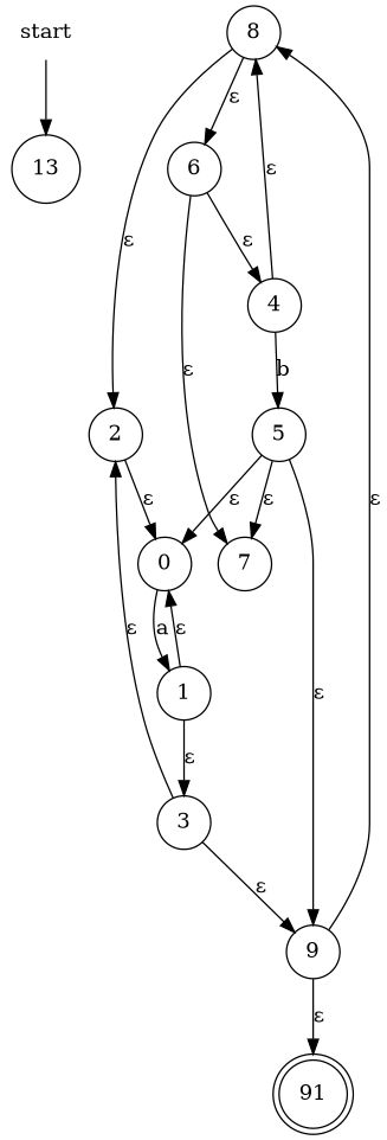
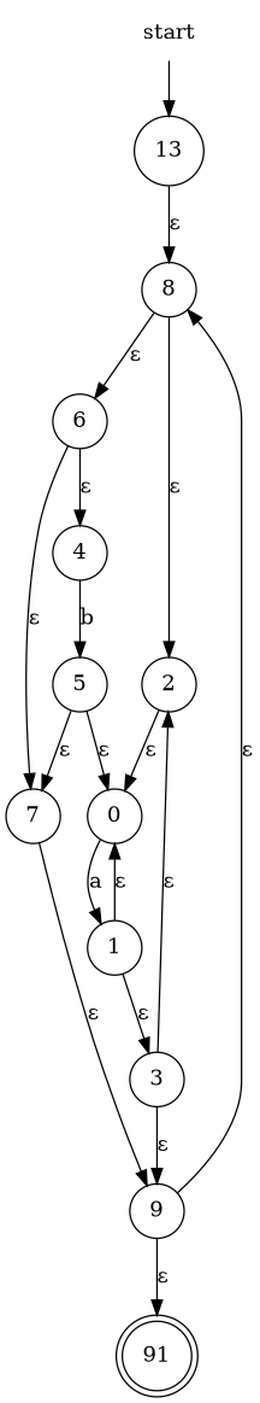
  digraph {
    rankdir=TB
    node [shape=circle]
    start [shape=none]
    n2 [label=13]
    8
    2
    6
    n6 [label=91 shape=doublecircle]
    0
    4
    7
    1
    3
    9
    5
    start -> n2
-   4 -> 8 [label="ε"]
+   n2 -> 8 [label="ε"]
    8 -> 2 [label="ε"]
    8 -> 6 [label="ε"]
    2 -> 0 [label="ε"]
    6 -> 4 [label="ε"]
    6 -> 7 [label="ε"]
    0 -> 1 [label=a]
    4 -> 5 [label=b]
-   5 -> 9 [label="ε"]
+   7 -> 9 [label="ε"]
    1 -> 0 [label="ε"]
    1 -> 3 [label="ε"]
    3 -> 2 [label="ε"]
    3 -> 9 [label="ε"]
    9 -> 8 [label="ε"]
    9 -> n6 [label="ε"]
    5 -> 0 [label="ε"]
    5 -> 7 [label="ε"]
  }
